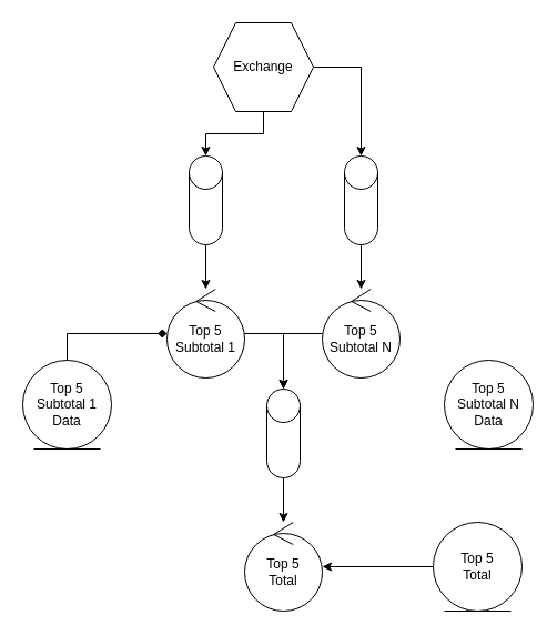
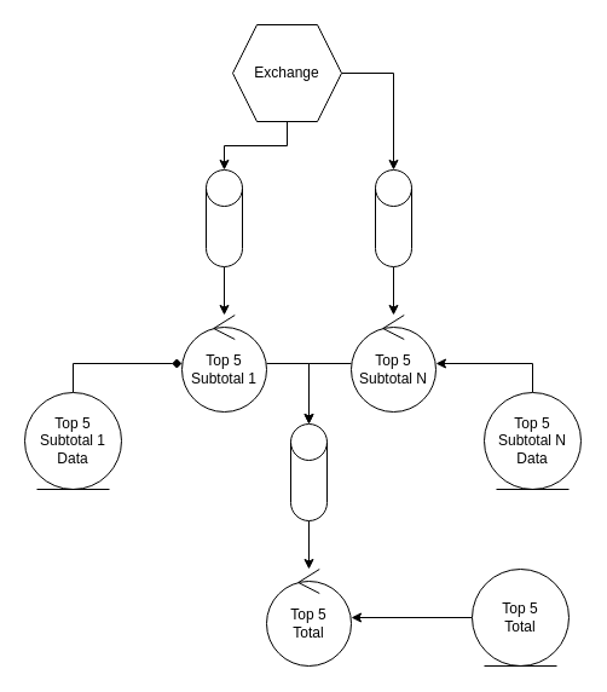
  <mxCell id="0" />
  <mxCell id="1" parent="0" />
  <mxCell id="2" style="edgeStyle=orthogonalEdgeStyle;rounded=0;orthogonalLoop=1;jettySize=auto;html=1;" edge="1" parent="1" source="3" target="14"><mxGeometry relative="1" as="geometry" /></mxCell>
  <mxCell id="3" value="Top 5&lt;div&gt;Subtotal 1&lt;/div&gt;" style="ellipse;shape=umlControl;whiteSpace=wrap;html=1;" vertex="1" parent="1"><mxGeometry x="150" y="260" width="70" height="80" as="geometry" /></mxCell>
  <mxCell id="4" style="edgeStyle=orthogonalEdgeStyle;rounded=0;orthogonalLoop=1;jettySize=auto;html=1;" edge="1" parent="1" source="5" target="14"><mxGeometry relative="1" as="geometry" /></mxCell>
  <mxCell id="5" value="Top 5&lt;div&gt;Subtotal N&lt;/div&gt;" style="ellipse;shape=umlControl;whiteSpace=wrap;html=1;" vertex="1" parent="1"><mxGeometry x="290" y="260" width="70" height="80" as="geometry" /></mxCell>
+ <mxCell id="6" style="edgeStyle=orthogonalEdgeStyle;rounded=0;orthogonalLoop=1;jettySize=auto;html=1;" edge="1" parent="1" source="7" target="5"><mxGeometry relative="1" as="geometry"><Array as="points"><mxPoint x="440" y="300" /></Array></mxGeometry></mxCell>
  <mxCell id="7" value="Top 5&lt;br&gt;&lt;div&gt;&lt;span style=&quot;background-color: initial;&quot;&gt;Subtotal&lt;/span&gt;&amp;nbsp;N&lt;/div&gt;&lt;div&gt;Data&lt;/div&gt;" style="ellipse;shape=umlEntity;whiteSpace=wrap;html=1;" vertex="1" parent="1"><mxGeometry x="400" y="324" width="80" height="80" as="geometry" /></mxCell>
  <mxCell id="8" style="edgeStyle=orthogonalEdgeStyle;rounded=0;orthogonalLoop=1;jettySize=auto;html=1;endArrow=diamond;" edge="1" parent="1" source="9" target="3"><mxGeometry relative="1" as="geometry"><Array as="points"><mxPoint x="60" y="300" /></Array></mxGeometry></mxCell>
  <mxCell id="9" value="Top 5&lt;br&gt;&lt;div&gt;&lt;span style=&quot;background-color: initial;&quot;&gt;Subtotal&lt;/span&gt;&amp;nbsp;1&lt;/div&gt;&lt;div&gt;Data&lt;/div&gt;" style="ellipse;shape=umlEntity;whiteSpace=wrap;html=1;" vertex="1" parent="1"><mxGeometry x="20" y="324" width="80" height="80" as="geometry" /></mxCell>
  <mxCell id="10" value="Top 5&lt;div&gt;Total&lt;/div&gt;" style="ellipse;shape=umlControl;whiteSpace=wrap;html=1;" vertex="1" parent="1"><mxGeometry x="220" y="470" width="70" height="80" as="geometry" /></mxCell>
  <mxCell id="11" style="edgeStyle=orthogonalEdgeStyle;rounded=0;orthogonalLoop=1;jettySize=auto;html=1;" edge="1" parent="1" source="12" target="10"><mxGeometry relative="1" as="geometry" /></mxCell>
  <mxCell id="12" value="Top 5&lt;div&gt;Total&lt;/div&gt;" style="ellipse;shape=umlEntity;whiteSpace=wrap;html=1;" vertex="1" parent="1"><mxGeometry x="390" y="470" width="80" height="80" as="geometry" /></mxCell>
  <mxCell id="13" style="edgeStyle=orthogonalEdgeStyle;rounded=0;orthogonalLoop=1;jettySize=auto;html=1;" edge="1" parent="1" source="14" target="10"><mxGeometry relative="1" as="geometry" /></mxCell>
  <mxCell id="14" value="" style="shape=cylinder3;whiteSpace=wrap;html=1;boundedLbl=1;backgroundOutline=1;size=15;" vertex="1" parent="1"><mxGeometry x="240" y="350" width="30" height="80" as="geometry" /></mxCell>
  <mxCell id="15" style="edgeStyle=orthogonalEdgeStyle;rounded=0;orthogonalLoop=1;jettySize=auto;html=1;" edge="1" parent="1" source="16" target="3"><mxGeometry relative="1" as="geometry" /></mxCell>
  <mxCell id="16" value="" style="shape=cylinder3;whiteSpace=wrap;html=1;boundedLbl=1;backgroundOutline=1;size=15;" vertex="1" parent="1"><mxGeometry x="170" y="140" width="30" height="80" as="geometry" /></mxCell>
  <mxCell id="17" style="edgeStyle=orthogonalEdgeStyle;rounded=0;orthogonalLoop=1;jettySize=auto;html=1;" edge="1" parent="1" source="18" target="5"><mxGeometry relative="1" as="geometry" /></mxCell>
  <mxCell id="18" value="" style="shape=cylinder3;whiteSpace=wrap;html=1;boundedLbl=1;backgroundOutline=1;size=15;" vertex="1" parent="1"><mxGeometry x="310" y="140" width="30" height="80" as="geometry" /></mxCell>
  <mxCell id="19" style="edgeStyle=orthogonalEdgeStyle;rounded=0;orthogonalLoop=1;jettySize=auto;html=1;" edge="1" parent="1" source="21" target="18"><mxGeometry relative="1" as="geometry" /></mxCell>
  <mxCell id="20" style="edgeStyle=orthogonalEdgeStyle;rounded=0;orthogonalLoop=1;jettySize=auto;html=1;" edge="1" parent="1" source="21" target="16"><mxGeometry relative="1" as="geometry" /></mxCell>
  <mxCell id="21" value="Exchange" style="shape=hexagon;perimeter=hexagonPerimeter2;whiteSpace=wrap;html=1;fixedSize=1;" vertex="1" parent="1"><mxGeometry x="192" y="20" width="90" height="80" as="geometry" /></mxCell>
